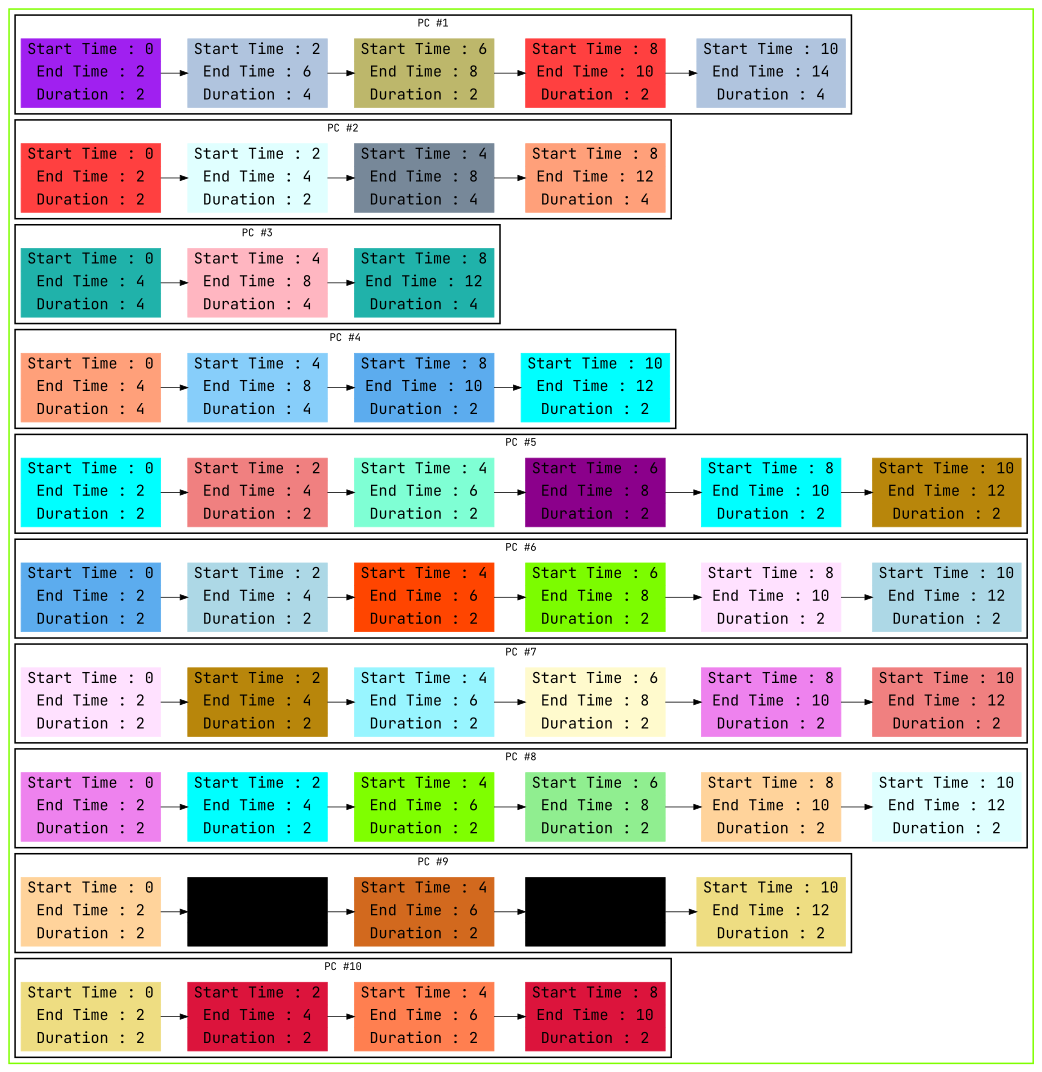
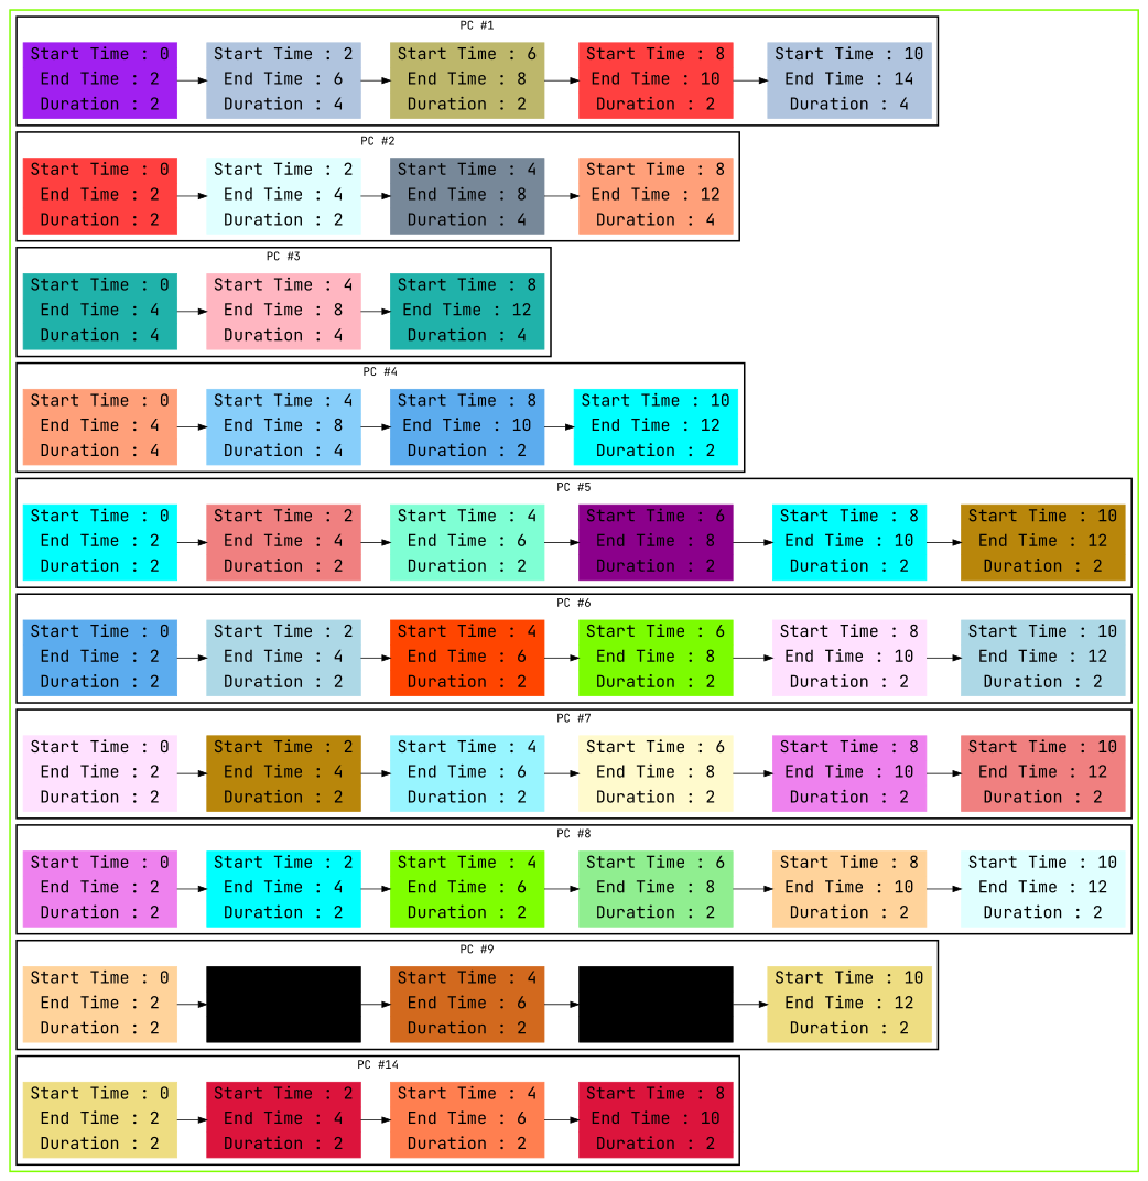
  digraph {
    fontname="JetBrains Mono"
    rankdir=LR
    node [color=lightsteelblue fontname="JetBrains Mono" fontsize=20 shape=record style=filled]
    edge [fontname="JetBrains Mono"]
    n1 [color=x11purple label="Start Time : 0 | End Time : 2 | Duration : 2"]
    n2 [label="Start Time : 2 | End Time : 6 | Duration : 4"]
    n3 [color=darkkhaki label="Start Time : 6 | End Time : 8 | Duration : 2"]
    n4 [color=brown1 label="Start Time : 8 | End Time : 10 | Duration : 2"]
    n5 [label="Start Time : 10 | End Time : 14 | Duration : 4"]
    n6 [color=brown1 label="Start Time : 0 | End Time : 2 | Duration : 2"]
    n7 [color=lightcyan label="Start Time : 2 | End Time : 4 | Duration : 2"]
    n8 [color=lightslategray label="Start Time : 4 | End Time : 8 | Duration : 4"]
    n9 [color=lightsalmon label="Start Time : 8 | End Time : 12 | Duration : 4"]
    n10 [color=lightseagreen label="Start Time : 0 | End Time : 4 | Duration : 4"]
    n11 [color=lightpink label="Start Time : 4 | End Time : 8 | Duration : 4"]
    n12 [color=lightseagreen label="Start Time : 8 | End Time : 12 | Duration : 4"]
    n13 [color=lightsalmon label="Start Time : 0 | End Time : 4 | Duration : 4"]
    n14 [color=lightskyblue label="Start Time : 4 | End Time : 8 | Duration : 4"]
    n15 [color=steelblue2 label="Start Time : 8 | End Time : 10 | Duration : 2"]
    n16 [color=cyan label="Start Time : 10 | End Time : 12 | Duration : 2"]
    n17 [color=aqua label="Start Time : 0 | End Time : 2 | Duration : 2"]
    n18 [color=lightcoral label="Start Time : 2 | End Time : 4 | Duration : 2"]
    n19 [color=aquamarine label="Start Time : 4 | End Time : 6 | Duration : 2"]
    n20 [color=darkmagenta label="Start Time : 6 | End Time : 8 | Duration : 2"]
    n21 [color=aqua label="Start Time : 8 | End Time : 10 | Duration : 2"]
    n22 [color=darkgoldenrod label="Start Time : 10 | End Time : 12 | Duration : 2"]
    n23 [color=steelblue2 label="Start Time : 0 | End Time : 2 | Duration : 2"]
    n24 [color=lightblue label="Start Time : 2 | End Time : 4 | Duration : 2"]
    n25 [color=orangered1 label="Start Time : 4 | End Time : 6 | Duration : 2"]
    n26 [color=lawngreen label="Start Time : 6 | End Time : 8 | Duration : 2"]
    n27 [color=thistle1 label="Start Time : 8 | End Time : 10 | Duration : 2"]
    n28 [color=lightblue label="Start Time : 10 | End Time : 12 | Duration : 2"]
    n29 [color=thistle1 label="Start Time : 0 | End Time : 2 | Duration : 2"]
    n30 [color=darkgoldenrod label="Start Time : 2 | End Time : 4 | Duration : 2"]
    n31 [color=cadetblue1 label="Start Time : 4 | End Time : 6 | Duration : 2"]
    n32 [color=lemonchiffon label="Start Time : 6 | End Time : 8 | Duration : 2"]
    n33 [color=violet label="Start Time : 8 | End Time : 10 | Duration : 2"]
    n34 [color=lightcoral label="Start Time : 10 | End Time : 12 | Duration : 2"]
    n35 [color=violet label="Start Time : 0 | End Time : 2 | Duration : 2"]
    n36 [color=cyan label="Start Time : 2 | End Time : 4 | Duration : 2"]
    n37 [color=chartreuse label="Start Time : 4 | End Time : 6 | Duration : 2"]
    n38 [color=lightgreen label="Start Time : 6 | End Time : 8 | Duration : 2"]
    n39 [color=burlywood1 label="Start Time : 8 | End Time : 10 | Duration : 2"]
    n40 [color=lightcyan label="Start Time : 10 | End Time : 12 | Duration : 2"]
    n41 [color=burlywood1 label="Start Time : 0 | End Time : 2 | Duration : 2"]
    n42 [color=cornflower label="Start Time : 2 | End Time : 4 | Duration : 2"]
    n43 [color=chocolate label="Start Time : 4 | End Time : 6 | Duration : 2"]
    n44 [color=cornflower label="Start Time : 8 | End Time : 10 | Duration : 2"]
    n45 [color=lightgoldenrod label="Start Time : 10 | End Time : 12 | Duration : 2"]
    n46 [color=lightgoldenrod label="Start Time : 0 | End Time : 2 | Duration : 2"]
    n47 [color=crimson label="Start Time : 2 | End Time : 4 | Duration : 2"]
    n48 [color=coral label="Start Time : 4 | End Time : 6 | Duration : 2"]
    n49 [color=crimson label="Start Time : 8 | End Time : 10 | Duration : 2"]
    subgraph cluster_1 {
      color=chartreuse
      style=bold
      subgraph cluster_2 {
        color=black
        label="PC #1"
        style=bold
        n1
        n2
        n3
        n4
        n5
      }
      subgraph cluster_3 {
        color=black
        label="PC #2"
        style=bold
        n6
        n7
        n8
        n9
      }
      subgraph cluster_4 {
        color=black
        label="PC #3"
        style=bold
        n10
        n11
        n12
      }
      subgraph cluster_5 {
        color=black
        label="PC #4"
        style=bold
        n13
        n14
        n15
        n16
      }
      subgraph cluster_6 {
        color=black
        label="PC #5"
        style=bold
        n17
        n18
        n19
        n20
        n21
        n22
      }
      subgraph cluster_7 {
        color=black
        label="PC #6"
        style=bold
        n23
        n24
        n25
        n26
        n27
        n28
      }
      subgraph cluster_8 {
        color=black
        label="PC #7"
        style=bold
        n29
        n30
        n31
        n32
        n33
        n34
      }
      subgraph cluster_9 {
        color=black
        label="PC #8"
        style=bold
        n35
        n36
        n37
        n38
        n39
        n40
      }
      subgraph cluster_10 {
        color=black
        label="PC #9"
        style=bold
        n41
        n42
        n43
        n44
        n45
      }
      subgraph cluster_11 {
        color=black
-       label="PC #10"
+       label="PC #14"
        style=bold
        n46
        n47
        n48
        n49
      }
    }
    n1 -> n2
    n2 -> n3
    n3 -> n4
    n4 -> n5
    n6 -> n7
    n7 -> n8
    n8 -> n9
    n10 -> n11
    n11 -> n12
    n13 -> n14
    n14 -> n15
    n15 -> n16
    n17 -> n18
    n18 -> n19
    n19 -> n20
    n20 -> n21
    n21 -> n22
    n23 -> n24
    n24 -> n25
    n25 -> n26
    n26 -> n27
    n27 -> n28
    n29 -> n30
    n30 -> n31
    n31 -> n32
    n32 -> n33
    n33 -> n34
    n35 -> n36
    n36 -> n37
    n37 -> n38
    n38 -> n39
    n39 -> n40
    n41 -> n42
    n42 -> n43
    n43 -> n44
    n44 -> n45
    n46 -> n47
    n47 -> n48
    n48 -> n49
  }
